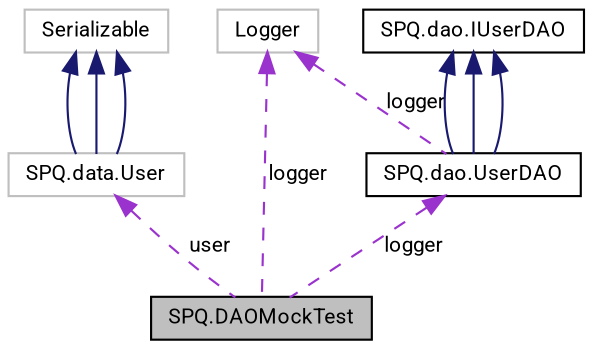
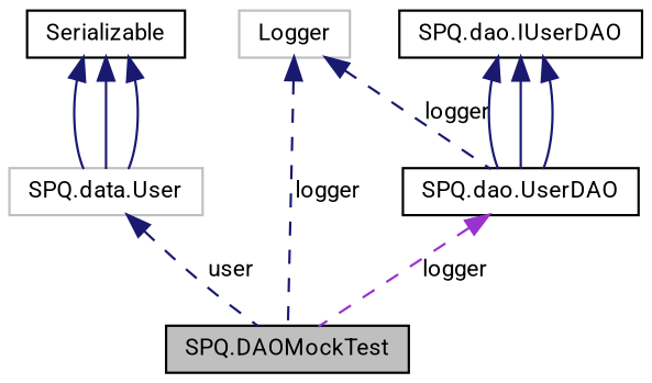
  digraph {
    fontname=Roboto
    node [color=black fillcolor=white fontname=Roboto fontsize=10 shape=record style=filled]
    edge [color=midnightblue dir=back fontname=Roboto fontsize=10 labelfontname=Helvetica labelfontsize=10 style=solid]
    n1 [fillcolor=grey75 fontcolor=black height=0.2 label="SPQ.DAOMockTest" width=0.4]
    n2 [color=grey75 height=0.2 label="SPQ.data.User" width=0.4]
-   n3 [color=grey75 height=0.2 label=Serializable width=0.4]
+   n3 [height=0.2 label=Serializable width=0.4]
    n4 [color=grey75 height=0.2 label=Logger width=0.4]
    n5 [height=0.2 label="SPQ.dao.UserDAO" width=0.4]
    n6 [height=0.2 label="SPQ.dao.IUserDAO" width=0.4]
-   n2 -> n1 [color=darkorchid3 label=" user" style=dashed]
+   n2 -> n1 [label=" user" style=dashed]
    n3 -> n2
    n3 -> n2
    n3 -> n2
-   n4 -> n1 [color=darkorchid3 label=" logger" style=dashed]
-   n4 -> n5 [color=darkorchid3 label=" logger" style=dashed]
+   n4 -> n1 [label=" logger" style=dashed]
+   n4 -> n5 [label=" logger" style=dashed]
    n5 -> n1 [color=darkorchid3 label=" logger" style=dashed]
    n6 -> n5
    n6 -> n5
    n6 -> n5
  }
